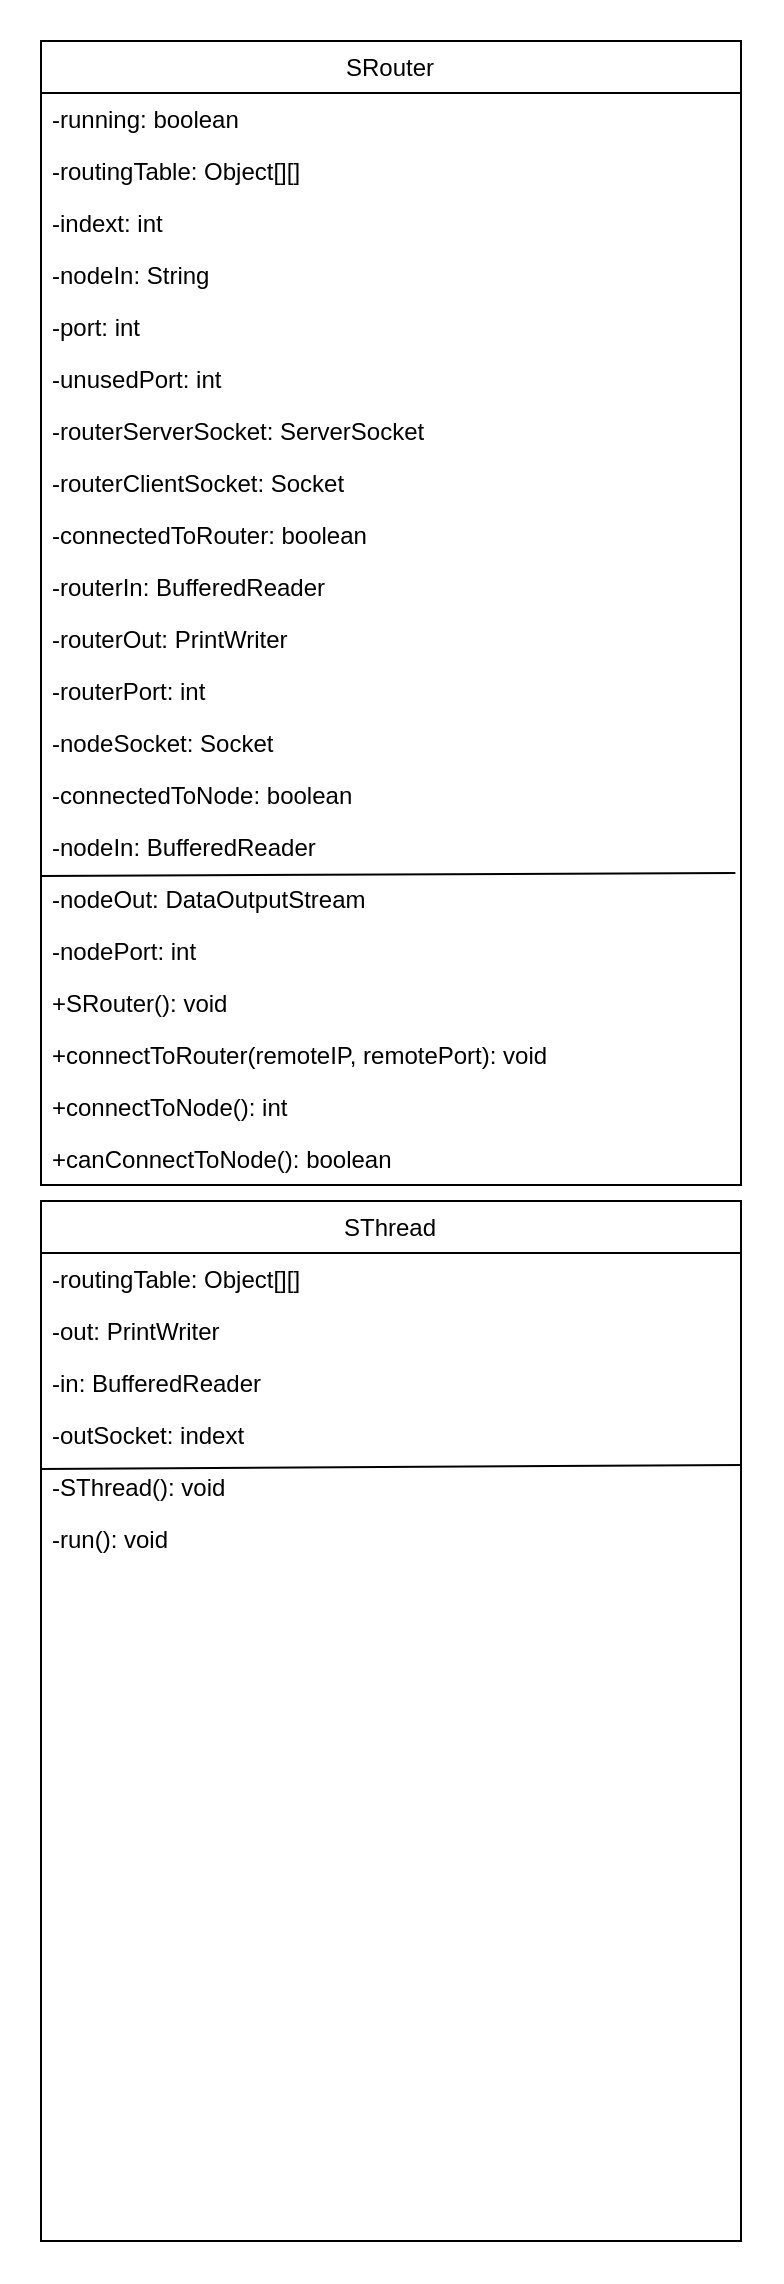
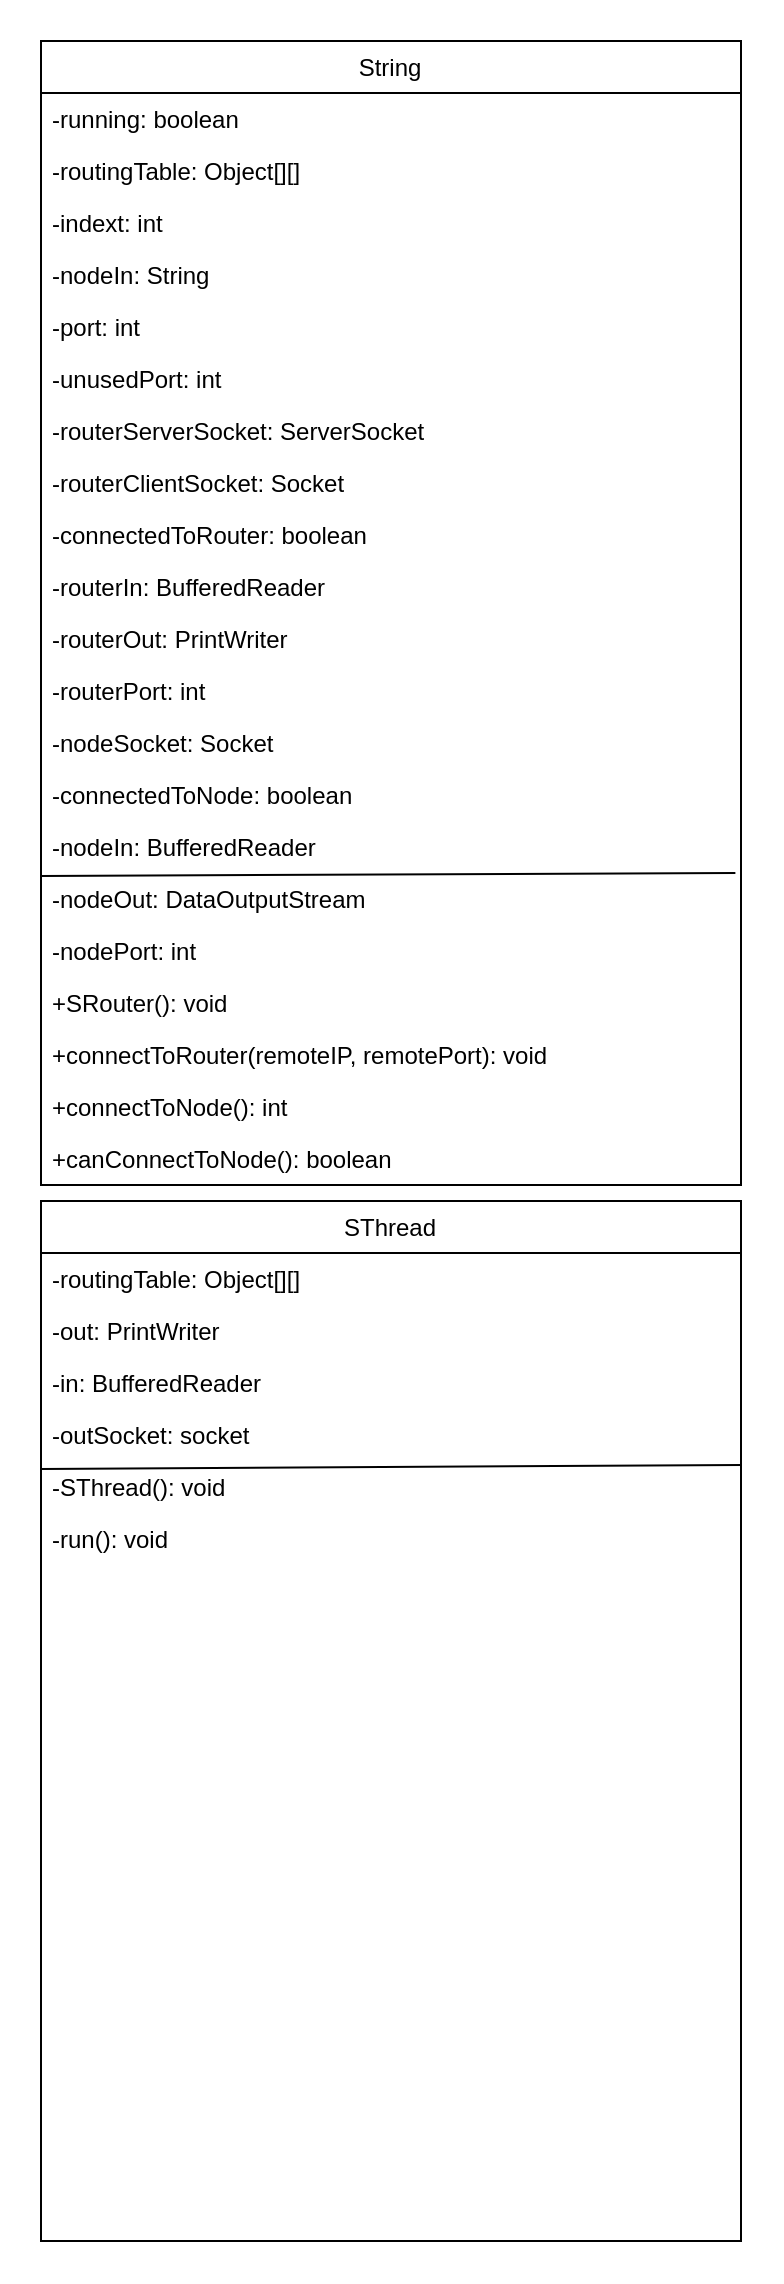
  <mxCell id="0" />
  <mxCell id="1" parent="0" />
- <mxCell id="2" value="SRouter" style="swimlane;fontStyle=0;align=center;verticalAlign=top;childLayout=stackLayout;horizontal=1;startSize=26;horizontalStack=0;resizeParent=1;resizeLast=0;collapsible=1;marginBottom=0;rounded=0;shadow=0;strokeWidth=1;" parent="1" vertex="1"><mxGeometry x="20" width="350" height="572" as="geometry" y="20"><mxRectangle x="230" y="140" width="160" height="26" as="alternateBounds" /></mxGeometry></mxCell>
+ <mxCell id="2" value="String" style="swimlane;fontStyle=0;align=center;verticalAlign=top;childLayout=stackLayout;horizontal=1;startSize=26;horizontalStack=0;resizeParent=1;resizeLast=0;collapsible=1;marginBottom=0;rounded=0;shadow=0;strokeWidth=1;" parent="1" vertex="1"><mxGeometry x="20" width="350" height="572" as="geometry" y="20"><mxRectangle x="230" y="140" width="160" height="26" as="alternateBounds" /></mxGeometry></mxCell>
  <mxCell id="3" value="-running: boolean" style="text;align=left;verticalAlign=top;spacingLeft=4;spacingRight=4;overflow=hidden;rotatable=0;points=[[0,0.5],[1,0.5]];portConstraint=eastwest;rounded=0;shadow=0;html=0;" parent="2" vertex="1"><mxGeometry y="26" width="350" height="26" as="geometry" /></mxCell>
  <mxCell id="4" value="-routingTable: Object[][]" style="text;align=left;verticalAlign=top;spacingLeft=4;spacingRight=4;overflow=hidden;rotatable=0;points=[[0,0.5],[1,0.5]];portConstraint=eastwest;" parent="2" vertex="1"><mxGeometry y="52" width="350" height="26" as="geometry" /></mxCell>
  <mxCell id="5" value="-indext: int" style="text;align=left;verticalAlign=top;spacingLeft=4;spacingRight=4;overflow=hidden;rotatable=0;points=[[0,0.5],[1,0.5]];portConstraint=eastwest;rounded=0;shadow=0;html=0;" parent="2" vertex="1"><mxGeometry y="78" width="350" height="26" as="geometry" /></mxCell>
  <mxCell id="6" value="-nodeIn: String" style="text;align=left;verticalAlign=top;spacingLeft=4;spacingRight=4;overflow=hidden;rotatable=0;points=[[0,0.5],[1,0.5]];portConstraint=eastwest;rounded=0;shadow=0;html=0;" parent="2" vertex="1"><mxGeometry y="104" width="350" height="26" as="geometry" /></mxCell>
  <mxCell id="7" value="-port: int" style="text;align=left;verticalAlign=top;spacingLeft=4;spacingRight=4;overflow=hidden;rotatable=0;points=[[0,0.5],[1,0.5]];portConstraint=eastwest;rounded=0;shadow=0;html=0;" vertex="1" parent="2"><mxGeometry y="130" width="350" height="26" as="geometry" /></mxCell>
  <mxCell id="8" value="-unusedPort: int" style="text;align=left;verticalAlign=top;spacingLeft=4;spacingRight=4;overflow=hidden;rotatable=0;points=[[0,0.5],[1,0.5]];portConstraint=eastwest;rounded=0;shadow=0;html=0;" vertex="1" parent="2"><mxGeometry y="156" width="350" height="26" as="geometry" /></mxCell>
  <mxCell id="9" value="-routerServerSocket: ServerSocket" style="text;align=left;verticalAlign=top;spacingLeft=4;spacingRight=4;overflow=hidden;rotatable=0;points=[[0,0.5],[1,0.5]];portConstraint=eastwest;rounded=0;shadow=0;html=0;" parent="2" vertex="1"><mxGeometry y="182" width="350" height="26" as="geometry" /></mxCell>
  <mxCell id="10" value="-routerClientSocket: Socket" style="text;align=left;verticalAlign=top;spacingLeft=4;spacingRight=4;overflow=hidden;rotatable=0;points=[[0,0.5],[1,0.5]];portConstraint=eastwest;rounded=0;shadow=0;html=0;" parent="2" vertex="1"><mxGeometry y="208" width="350" height="26" as="geometry" /></mxCell>
  <mxCell id="11" value="-connectedToRouter: boolean" style="text;align=left;verticalAlign=top;spacingLeft=4;spacingRight=4;overflow=hidden;rotatable=0;points=[[0,0.5],[1,0.5]];portConstraint=eastwest;rounded=0;shadow=0;html=0;" parent="2" vertex="1"><mxGeometry y="234" width="350" height="26" as="geometry" /></mxCell>
  <mxCell id="12" value="-routerIn: BufferedReader" style="text;align=left;verticalAlign=top;spacingLeft=4;spacingRight=4;overflow=hidden;rotatable=0;points=[[0,0.5],[1,0.5]];portConstraint=eastwest;rounded=0;shadow=0;html=0;" parent="2" vertex="1"><mxGeometry y="260" width="350" height="26" as="geometry" /></mxCell>
  <mxCell id="13" value="-routerOut: PrintWriter" style="text;align=left;verticalAlign=top;spacingLeft=4;spacingRight=4;overflow=hidden;rotatable=0;points=[[0,0.5],[1,0.5]];portConstraint=eastwest;rounded=0;shadow=0;html=0;" parent="2" vertex="1"><mxGeometry y="286" width="350" height="26" as="geometry" /></mxCell>
  <mxCell id="14" value="-routerPort: int" style="text;align=left;verticalAlign=top;spacingLeft=4;spacingRight=4;overflow=hidden;rotatable=0;points=[[0,0.5],[1,0.5]];portConstraint=eastwest;rounded=0;shadow=0;html=0;" parent="2" vertex="1"><mxGeometry y="312" width="350" height="26" as="geometry" /></mxCell>
  <mxCell id="15" value="-nodeSocket: Socket" style="text;align=left;verticalAlign=top;spacingLeft=4;spacingRight=4;overflow=hidden;rotatable=0;points=[[0,0.5],[1,0.5]];portConstraint=eastwest;rounded=0;shadow=0;html=0;" parent="2" vertex="1"><mxGeometry y="338" width="350" height="26" as="geometry" /></mxCell>
  <mxCell id="16" value="-connectedToNode: boolean" style="text;align=left;verticalAlign=top;spacingLeft=4;spacingRight=4;overflow=hidden;rotatable=0;points=[[0,0.5],[1,0.5]];portConstraint=eastwest;rounded=0;shadow=0;html=0;" parent="2" vertex="1"><mxGeometry y="364" width="350" height="26" as="geometry" /></mxCell>
  <mxCell id="17" value="-nodeIn: BufferedReader" style="text;align=left;verticalAlign=top;spacingLeft=4;spacingRight=4;overflow=hidden;rotatable=0;points=[[0,0.5],[1,0.5]];portConstraint=eastwest;rounded=0;shadow=0;html=0;" parent="2" vertex="1"><mxGeometry y="390" width="350" height="26" as="geometry" /></mxCell>
  <mxCell id="18" value="-nodeOut: DataOutputStream" style="text;align=left;verticalAlign=top;spacingLeft=4;spacingRight=4;overflow=hidden;rotatable=0;points=[[0,0.5],[1,0.5]];portConstraint=eastwest;rounded=0;shadow=0;html=0;" parent="2" vertex="1"><mxGeometry y="416" width="350" height="26" as="geometry" /></mxCell>
  <mxCell id="19" value="-nodePort: int" style="text;align=left;verticalAlign=top;spacingLeft=4;spacingRight=4;overflow=hidden;rotatable=0;points=[[0,0.5],[1,0.5]];portConstraint=eastwest;rounded=0;shadow=0;html=0;" parent="2" vertex="1"><mxGeometry y="442" width="350" height="26" as="geometry" /></mxCell>
  <mxCell id="20" value="" style="endArrow=none;html=1;entryX=0.991;entryY=-0.07;entryDx=0;entryDy=0;entryPerimeter=0;exitX=-0.001;exitY=-0.013;exitDx=0;exitDy=0;exitPerimeter=0;" parent="2" edge="1"><mxGeometry width="50" height="50" relative="1" as="geometry"><mxPoint x="-2.276e-14" y="417.482" as="sourcePoint" /><mxPoint x="347.2" y="416.0" as="targetPoint" /></mxGeometry></mxCell>
  <mxCell id="21" value="+SRouter(): void" style="text;align=left;verticalAlign=top;spacingLeft=4;spacingRight=4;overflow=hidden;rotatable=0;points=[[0,0.5],[1,0.5]];portConstraint=eastwest;rounded=0;shadow=0;html=0;" parent="2" vertex="1"><mxGeometry y="468" width="350" height="26" as="geometry" /></mxCell>
  <mxCell id="22" value="+connectToRouter(remoteIP, remotePort): void" style="text;align=left;verticalAlign=top;spacingLeft=4;spacingRight=4;overflow=hidden;rotatable=0;points=[[0,0.5],[1,0.5]];portConstraint=eastwest;rounded=0;shadow=0;html=0;" parent="2" vertex="1"><mxGeometry y="494" width="350" height="26" as="geometry" /></mxCell>
  <mxCell id="23" value="+connectToNode(): int" style="text;align=left;verticalAlign=top;spacingLeft=4;spacingRight=4;overflow=hidden;rotatable=0;points=[[0,0.5],[1,0.5]];portConstraint=eastwest;rounded=0;shadow=0;html=0;" parent="2" vertex="1"><mxGeometry y="520" width="350" height="26" as="geometry" /></mxCell>
  <mxCell id="24" value="+canConnectToNode(): boolean" style="text;align=left;verticalAlign=top;spacingLeft=4;spacingRight=4;overflow=hidden;rotatable=0;points=[[0,0.5],[1,0.5]];portConstraint=eastwest;rounded=0;shadow=0;html=0;" parent="2" vertex="1"><mxGeometry y="546" width="350" height="26" as="geometry" /></mxCell>
  <mxCell id="25" value="SThread" style="swimlane;fontStyle=0;align=center;verticalAlign=top;childLayout=stackLayout;horizontal=1;startSize=26;horizontalStack=0;resizeParent=1;resizeLast=0;collapsible=1;marginBottom=0;rounded=0;shadow=0;strokeWidth=1;" parent="1" vertex="1"><mxGeometry x="20" y="600" width="350" height="520" as="geometry"><mxRectangle x="230" y="140" width="160" height="26" as="alternateBounds" /></mxGeometry></mxCell>
  <mxCell id="26" value="-routingTable: Object[][]" style="text;align=left;verticalAlign=top;spacingLeft=4;spacingRight=4;overflow=hidden;rotatable=0;points=[[0,0.5],[1,0.5]];portConstraint=eastwest;" parent="25" vertex="1"><mxGeometry y="26" width="350" height="26" as="geometry" /></mxCell>
  <mxCell id="27" value="-out: PrintWriter" style="text;align=left;verticalAlign=top;spacingLeft=4;spacingRight=4;overflow=hidden;rotatable=0;points=[[0,0.5],[1,0.5]];portConstraint=eastwest;rounded=0;shadow=0;html=0;" parent="25" vertex="1"><mxGeometry y="52" width="350" height="26" as="geometry" /></mxCell>
  <mxCell id="28" value="-in: BufferedReader" style="text;align=left;verticalAlign=top;spacingLeft=4;spacingRight=4;overflow=hidden;rotatable=0;points=[[0,0.5],[1,0.5]];portConstraint=eastwest;rounded=0;shadow=0;html=0;" parent="25" vertex="1"><mxGeometry y="78" width="350" height="26" as="geometry" /></mxCell>
- <mxCell id="29" value="-outSocket: indext" style="text;align=left;verticalAlign=top;spacingLeft=4;spacingRight=4;overflow=hidden;rotatable=0;points=[[0,0.5],[1,0.5]];portConstraint=eastwest;rounded=0;shadow=0;html=0;" parent="25" vertex="1"><mxGeometry y="104" width="350" height="26" as="geometry" /></mxCell>
+ <mxCell id="29" value="-outSocket: socket" style="text;align=left;verticalAlign=top;spacingLeft=4;spacingRight=4;overflow=hidden;rotatable=0;points=[[0,0.5],[1,0.5]];portConstraint=eastwest;rounded=0;shadow=0;html=0;" parent="25" vertex="1"><mxGeometry y="104" width="350" height="26" as="geometry" /></mxCell>
  <mxCell id="30" value="-SThread(): void" style="text;align=left;verticalAlign=top;spacingLeft=4;spacingRight=4;overflow=hidden;rotatable=0;points=[[0,0.5],[1,0.5]];portConstraint=eastwest;rounded=0;shadow=0;html=0;" parent="25" vertex="1"><mxGeometry y="130" width="350" height="26" as="geometry" /></mxCell>
  <mxCell id="31" value="-run(): void" style="text;align=left;verticalAlign=top;spacingLeft=4;spacingRight=4;overflow=hidden;rotatable=0;points=[[0,0.5],[1,0.5]];portConstraint=eastwest;rounded=0;shadow=0;html=0;" parent="25" vertex="1"><mxGeometry y="156" width="350" height="26" as="geometry" /></mxCell>
  <mxCell id="32" value="" style="endArrow=none;html=1;exitX=0;exitY=0.154;exitDx=0;exitDy=0;exitPerimeter=0;entryX=1.001;entryY=0.078;entryDx=0;entryDy=0;entryPerimeter=0;" parent="25" source="30" target="30" edge="1"><mxGeometry width="50" height="50" relative="1" as="geometry"><mxPoint x="90" y="320" as="sourcePoint" /><mxPoint x="140" y="270" as="targetPoint" /></mxGeometry></mxCell>
